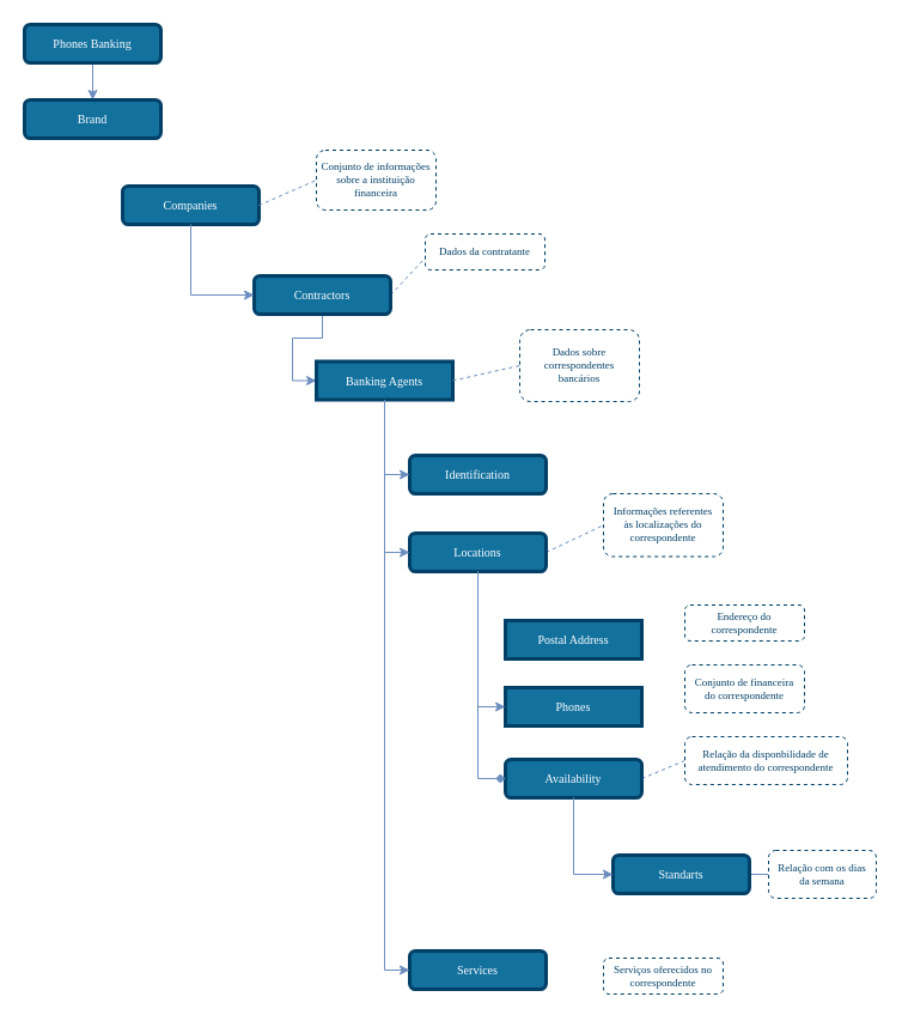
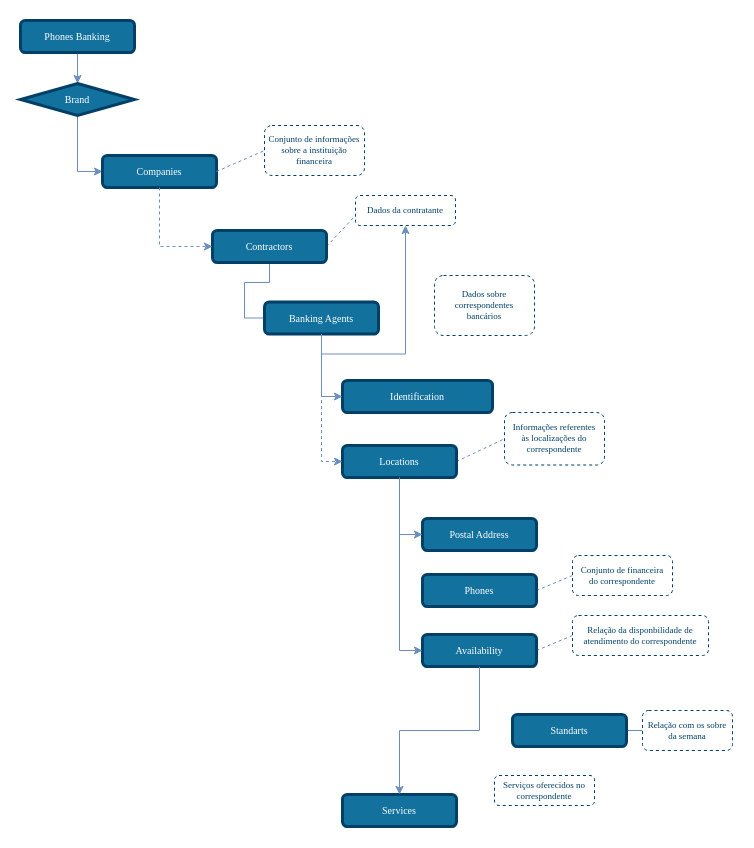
  <mxCell id="0" />
  <mxCell id="1" parent="0" />
  <mxCell id="2" style="edgeStyle=orthogonalEdgeStyle;rounded=0;orthogonalLoop=1;jettySize=auto;html=1;exitX=0.5;exitY=1;exitDx=0;exitDy=0;entryX=0.5;entryY=0;entryDx=0;entryDy=0;endSize=6;fillColor=#dae8fc;strokeColor=#6c8ebf;comic=0;shadow=0;backgroundOutline=0;snapToPoint=0;fixDash=0;endArrow=classic;endFill=1;" parent="1" source="3" target="16" edge="1"><mxGeometry relative="1" as="geometry" /></mxCell>
  <mxCell id="3" value="Phones Banking" style="rounded=1;whiteSpace=wrap;html=1;comic=0;shadow=0;backgroundOutline=0;snapToPoint=0;fixDash=0;strokeWidth=3;fontFamily=Verdana;fontStyle=0;labelBackgroundColor=none;labelBorderColor=none;fontSize=10;fillColor=#13719E;strokeColor=#003F66;fontColor=#ffffff;" parent="1" vertex="1"><mxGeometry x="20" y="20" width="114" height="32" as="geometry" /></mxCell>
- <mxCell id="4" style="edgeStyle=orthogonalEdgeStyle;rounded=0;orthogonalLoop=1;jettySize=auto;html=1;exitX=0.5;exitY=1;exitDx=0;exitDy=0;entryX=0;entryY=0.5;entryDx=0;entryDy=0;strokeColor=#6C8EBF;endArrow=classic;endFill=1;" parent="1" source="6" target="10" edge="1"><mxGeometry relative="1" as="geometry" /></mxCell>
+ <mxCell id="4" style="edgeStyle=orthogonalEdgeStyle;rounded=0;orthogonalLoop=1;jettySize=auto;html=1;exitX=0.5;exitY=1;exitDx=0;exitDy=0;entryX=0;entryY=0.5;entryDx=0;entryDy=0;strokeColor=#6C8EBF;endArrow=none;endFill=1;" parent="1" source="6" target="10" edge="1"><mxGeometry relative="1" as="geometry" /></mxCell>
  <mxCell id="5" style="edgeStyle=none;rounded=1;orthogonalLoop=1;jettySize=auto;html=1;exitX=1;exitY=0.5;exitDx=0;exitDy=0;dashed=1;endArrow=none;endFill=0;endSize=6;strokeColor=#6C8EBF;" parent="1" source="6" edge="1"><mxGeometry relative="1" as="geometry"><mxPoint x="355" y="215" as="targetPoint" /></mxGeometry></mxCell>
  <mxCell id="6" value="Contractors" style="rounded=1;whiteSpace=wrap;html=1;comic=0;shadow=0;backgroundOutline=0;snapToPoint=0;fixDash=0;strokeWidth=3;fontFamily=Verdana;fontStyle=0;labelBackgroundColor=none;labelBorderColor=none;fontSize=10;fillColor=#13719E;strokeColor=#003F66;fontColor=#ffffff;" parent="1" vertex="1"><mxGeometry x="212" y="230" width="114" height="32" as="geometry" /></mxCell>
  <mxCell id="7" style="edgeStyle=none;rounded=1;orthogonalLoop=1;jettySize=auto;html=1;exitX=1;exitY=0.5;exitDx=0;exitDy=0;entryX=0;entryY=0.5;entryDx=0;entryDy=0;dashed=1;endArrow=none;endFill=0;endSize=6;strokeColor=#6C8EBF;" parent="1" source="8" target="12" edge="1"><mxGeometry relative="1" as="geometry" /></mxCell>
  <mxCell id="8" value="Locations" style="rounded=1;whiteSpace=wrap;html=1;comic=0;shadow=0;backgroundOutline=0;snapToPoint=0;fixDash=0;strokeWidth=3;fontFamily=Verdana;fontStyle=0;labelBackgroundColor=none;labelBorderColor=none;fontSize=10;fillColor=#13719E;strokeColor=#003F66;fontColor=#ffffff;" parent="1" vertex="1"><mxGeometry x="342" y="445" width="114" height="32" as="geometry" /></mxCell>
  <mxCell id="9" value="&lt;font style=&quot;font-size: 9px&quot;&gt;Dados da contratante&lt;/font&gt;" style="rounded=1;whiteSpace=wrap;html=1;shadow=0;comic=0;strokeColor=#003F66;strokeWidth=1;fillColor=#ffffff;gradientColor=#ffffff;fontFamily=Verdana;fontSize=9;fontColor=#003F66;dashed=1;spacingLeft=5;spacing=0;spacingRight=5;spacingBottom=5;spacingTop=5;align=center;verticalAlign=middle;" parent="1" vertex="1"><mxGeometry x="355" y="195" width="100" height="30" as="geometry" /></mxCell>
- <mxCell id="10" value="Banking Agents" style="whiteSpace=wrap;html=1;comic=0;shadow=0;backgroundOutline=0;snapToPoint=0;fixDash=0;strokeWidth=3;fontFamily=Verdana;fontStyle=0;labelBackgroundColor=none;labelBorderColor=none;fontSize=10;fillColor=#13719E;strokeColor=#003F66;fontColor=#ffffff;rounded=0;" parent="1" vertex="1"><mxGeometry x="264" y="301.5" width="114" height="32" as="geometry" /></mxCell>
- <mxCell id="11" value="Identification" style="rounded=1;comic=0;shadow=0;backgroundOutline=0;snapToPoint=0;fixDash=0;strokeWidth=3;fontFamily=Verdana;fontStyle=0;labelBorderColor=none;labelBackgroundColor=none;whiteSpace=wrap;html=1;fontSize=10;fillColor=#13719E;strokeColor=#003F66;fontColor=#ffffff;" parent="1" vertex="1"><mxGeometry x="342" y="380" width="114" height="32" as="geometry" /></mxCell>
+ <mxCell id="10" value="Banking Agents" style="rounded=1;whiteSpace=wrap;html=1;comic=0;shadow=0;backgroundOutline=0;snapToPoint=0;fixDash=0;strokeWidth=3;fontFamily=Verdana;fontStyle=0;labelBackgroundColor=none;labelBorderColor=none;fontSize=10;fillColor=#13719E;strokeColor=#003F66;fontColor=#ffffff;" parent="1" vertex="1"><mxGeometry x="264" y="301.5" width="114" height="32" as="geometry" /></mxCell>
+ <mxCell id="11" value="Identification" style="rounded=1;comic=0;shadow=0;backgroundOutline=0;snapToPoint=0;fixDash=0;strokeWidth=3;fontFamily=Verdana;fontStyle=0;labelBorderColor=none;labelBackgroundColor=none;whiteSpace=wrap;html=1;fontSize=10;fillColor=#13719E;strokeColor=#003F66;fontColor=#ffffff;" parent="1" vertex="1"><mxGeometry x="342" y="380" width="150" height="32" as="geometry" /></mxCell>
  <mxCell id="12" value="&lt;font style=&quot;font-size: 9px&quot;&gt;Informações referentes às localizações do correspondente&lt;br&gt;&lt;/font&gt;" style="rounded=1;whiteSpace=wrap;html=1;shadow=0;comic=0;strokeColor=#003F66;strokeWidth=1;fillColor=#ffffff;gradientColor=#ffffff;fontFamily=Verdana;fontSize=9;fontColor=#003F66;dashed=1;spacingLeft=5;spacing=0;spacingRight=5;spacingBottom=5;spacingTop=5;align=center;verticalAlign=middle;" parent="1" vertex="1"><mxGeometry x="504" y="412" width="100" height="52.5" as="geometry" /></mxCell>
  <mxCell id="13" value="&lt;font style=&quot;font-size: 9px&quot;&gt;Dados sobre correspondentes bancários&lt;/font&gt;" style="rounded=1;whiteSpace=wrap;html=1;shadow=0;comic=0;strokeColor=#003F66;strokeWidth=1;fillColor=#ffffff;gradientColor=#ffffff;fontFamily=Verdana;fontSize=9;fontColor=#003F66;dashed=1;spacingLeft=5;spacing=0;spacingRight=5;spacingBottom=5;spacingTop=5;align=center;verticalAlign=middle;" parent="1" vertex="1"><mxGeometry x="434" y="275" width="100" height="60" as="geometry" /></mxCell>
- <mxCell id="14" style="edgeStyle=none;rounded=1;orthogonalLoop=1;jettySize=auto;html=1;exitX=1;exitY=0.5;exitDx=0;exitDy=0;entryX=0;entryY=0.5;entryDx=0;entryDy=0;dashed=1;endArrow=none;endFill=0;endSize=6;strokeColor=#6C8EBF;" parent="1" source="10" target="13" edge="1"><mxGeometry relative="1" as="geometry"><mxPoint x="398" y="256" as="sourcePoint" /><mxPoint x="524" y="225" as="targetPoint" /></mxGeometry></mxCell>
- <mxCell id="16" value="Brand" style="rounded=1;whiteSpace=wrap;html=1;comic=0;shadow=0;backgroundOutline=0;snapToPoint=0;fixDash=0;strokeWidth=3;fontFamily=Verdana;fontStyle=0;labelBackgroundColor=none;labelBorderColor=none;fontSize=10;fillColor=#13719E;strokeColor=#003F66;fontColor=#ffffff;" parent="1" vertex="1"><mxGeometry x="20" y="83" width="114" height="32" as="geometry" /></mxCell>
+ <mxCell id="15" style="edgeStyle=orthogonalEdgeStyle;rounded=0;orthogonalLoop=1;jettySize=auto;html=1;entryX=0;entryY=0.5;entryDx=0;entryDy=0;shadow=0;strokeColor=#6c8ebf;fillColor=#dae8fc;endFill=1;endSize=6;comic=0;" parent="1" source="16" target="19" edge="1"><mxGeometry relative="1" as="geometry" /></mxCell>
+ <mxCell id="16" value="Brand" style="rhombus;whiteSpace=wrap;html=1;comic=0;shadow=0;backgroundOutline=0;snapToPoint=0;fixDash=0;strokeWidth=3;fontFamily=Verdana;fontStyle=0;labelBackgroundColor=none;labelBorderColor=none;fontSize=10;fillColor=#13719E;strokeColor=#003F66;fontColor=#ffffff;" parent="1" vertex="1"><mxGeometry x="20" y="83" width="114" height="32" as="geometry" /></mxCell>
  <mxCell id="17" style="edgeStyle=orthogonalEdgeStyle;rounded=0;orthogonalLoop=1;jettySize=auto;html=1;exitX=0.5;exitY=1;exitDx=0;exitDy=0;entryX=0;entryY=0.5;entryDx=0;entryDy=0;strokeColor=#6C8EBF;endArrow=classic;endFill=1;" parent="1" source="10" target="11" edge="1"><mxGeometry relative="1" as="geometry"><mxPoint x="341" y="343.5" as="sourcePoint" /><mxPoint x="421" y="396.25" as="targetPoint" /></mxGeometry></mxCell>
- <mxCell id="18" style="edgeStyle=orthogonalEdgeStyle;rounded=0;orthogonalLoop=1;jettySize=auto;html=1;exitX=0.5;exitY=1;exitDx=0;exitDy=0;entryX=0;entryY=0.5;entryDx=0;entryDy=0;strokeColor=#6C8EBF;endArrow=classic;endFill=1;" parent="1" source="10" target="8" edge="1"><mxGeometry relative="1" as="geometry"><mxPoint x="351" y="353.5" as="sourcePoint" /><mxPoint x="431" y="406.25" as="targetPoint" /></mxGeometry></mxCell>
+ <mxCell id="18" style="edgeStyle=orthogonalEdgeStyle;rounded=0;orthogonalLoop=1;jettySize=auto;html=1;exitX=0.5;exitY=1;exitDx=0;exitDy=0;entryX=0;entryY=0.5;entryDx=0;entryDy=0;strokeColor=#6C8EBF;endArrow=classic;endFill=1;dashed=1;" parent="1" source="10" target="8" edge="1"><mxGeometry relative="1" as="geometry"><mxPoint x="351" y="353.5" as="sourcePoint" /><mxPoint x="431" y="406.25" as="targetPoint" /></mxGeometry></mxCell>
  <mxCell id="19" value="Companies" style="rounded=1;whiteSpace=wrap;html=1;comic=0;shadow=0;backgroundOutline=0;snapToPoint=0;fixDash=0;strokeWidth=3;fontFamily=Verdana;fontStyle=0;labelBackgroundColor=none;labelBorderColor=none;fontSize=10;fillColor=#13719E;strokeColor=#003F66;fontColor=#ffffff;" parent="1" vertex="1"><mxGeometry x="102" y="155" width="114" height="32" as="geometry" /></mxCell>
- <mxCell id="20" style="edgeStyle=orthogonalEdgeStyle;rounded=0;orthogonalLoop=1;jettySize=auto;html=1;entryX=0;entryY=0.5;entryDx=0;entryDy=0;shadow=0;strokeColor=#6c8ebf;fillColor=#dae8fc;endFill=1;endSize=6;comic=0;exitX=0.5;exitY=1;exitDx=0;exitDy=0;" parent="1" source="19" target="6" edge="1"><mxGeometry relative="1" as="geometry"><mxPoint x="102" y="304" as="sourcePoint" /><mxPoint x="137" y="360" as="targetPoint" /></mxGeometry></mxCell>
+ <mxCell id="20" style="edgeStyle=orthogonalEdgeStyle;rounded=0;orthogonalLoop=1;jettySize=auto;html=1;entryX=0;entryY=0.5;entryDx=0;entryDy=0;shadow=0;strokeColor=#6c8ebf;fillColor=#dae8fc;endFill=1;endSize=6;comic=0;exitX=0.5;exitY=1;exitDx=0;exitDy=0;dashed=1;" parent="1" source="19" target="6" edge="1"><mxGeometry relative="1" as="geometry"><mxPoint x="102" y="304" as="sourcePoint" /><mxPoint x="137" y="360" as="targetPoint" /></mxGeometry></mxCell>
  <mxCell id="21" style="edgeStyle=none;rounded=1;orthogonalLoop=1;jettySize=auto;html=1;entryX=0;entryY=0.5;entryDx=0;entryDy=0;dashed=1;endArrow=none;endFill=0;endSize=6;strokeColor=#6C8EBF;exitX=1;exitY=0.5;exitDx=0;exitDy=0;" parent="1" source="19" target="22" edge="1"><mxGeometry relative="1" as="geometry"><mxPoint x="216" y="167" as="sourcePoint" /></mxGeometry></mxCell>
  <mxCell id="22" value="&lt;font style=&quot;font-size: 9px&quot;&gt;Conjunto de informações sobre a instituição financeira&lt;/font&gt;" style="rounded=1;whiteSpace=wrap;html=1;shadow=0;comic=0;strokeColor=#003F66;strokeWidth=1;fillColor=#ffffff;gradientColor=#ffffff;fontFamily=Verdana;fontSize=9;fontColor=#003F66;dashed=1;spacingLeft=5;spacing=0;spacingRight=5;spacingBottom=5;spacingTop=5;align=center;verticalAlign=middle;" parent="1" vertex="1"><mxGeometry x="264" y="125" width="100" height="50" as="geometry" /></mxCell>
  <mxCell id="23" value="Services" style="rounded=1;comic=0;shadow=0;backgroundOutline=0;snapToPoint=0;fixDash=0;strokeWidth=3;fontFamily=Verdana;fontStyle=0;labelBorderColor=none;labelBackgroundColor=none;whiteSpace=wrap;html=1;fontSize=10;fillColor=#13719E;strokeColor=#003F66;fontColor=#ffffff;" vertex="1" parent="1"><mxGeometry x="342" y="794" width="114" height="32" as="geometry" /></mxCell>
- <mxCell id="24" value="Serviços oferecidos no correspondente" style="rounded=1;whiteSpace=wrap;html=1;shadow=0;comic=0;strokeColor=#003F66;strokeWidth=1;fillColor=#ffffff;gradientColor=#ffffff;fontFamily=Verdana;fontSize=9;fontColor=#003F66;dashed=1;spacingLeft=5;spacing=0;spacingRight=5;spacingBottom=5;spacingTop=5;align=center;verticalAlign=middle;" vertex="1" parent="1"><mxGeometry x="504" y="800" width="100" height="30" as="geometry" /></mxCell>
- <mxCell id="25" style="edgeStyle=orthogonalEdgeStyle;rounded=0;orthogonalLoop=1;jettySize=auto;html=1;entryX=0;entryY=0.5;entryDx=0;entryDy=0;strokeColor=#6C8EBF;endArrow=classic;endFill=1;exitX=0.5;exitY=1;exitDx=0;exitDy=0;" edge="1" parent="1" target="23" source="10"><mxGeometry relative="1" as="geometry"><mxPoint x="204" y="415" as="sourcePoint" /><mxPoint x="414" y="547.75" as="targetPoint" /></mxGeometry></mxCell>
- <mxCell id="26" value="Postal Address" style="comic=0;shadow=0;backgroundOutline=0;snapToPoint=0;fixDash=0;strokeWidth=3;fontFamily=Verdana;fontStyle=0;labelBorderColor=none;labelBackgroundColor=none;whiteSpace=wrap;html=1;fontSize=10;fillColor=#13719E;strokeColor=#003F66;fontColor=#ffffff;rounded=0;" vertex="1" parent="1"><mxGeometry x="422" y="518" width="114" height="32" as="geometry" /></mxCell>
- <mxCell id="27" value="&lt;span&gt;Endereço do correspondente&lt;/span&gt;" style="rounded=1;whiteSpace=wrap;html=1;shadow=0;comic=0;strokeColor=#003F66;strokeWidth=1;fillColor=#ffffff;gradientColor=#ffffff;fontFamily=Verdana;fontSize=9;fontColor=#003F66;dashed=1;spacingLeft=5;spacing=0;spacingRight=5;spacingBottom=5;spacingTop=5;align=center;verticalAlign=middle;" vertex="1" parent="1"><mxGeometry x="572" y="505" width="100" height="30" as="geometry" /></mxCell>
- <mxCell id="30" value="Phones" style="comic=0;shadow=0;backgroundOutline=0;snapToPoint=0;fixDash=0;strokeWidth=3;fontFamily=Verdana;fontStyle=0;labelBorderColor=none;labelBackgroundColor=none;whiteSpace=wrap;html=1;fontSize=10;fillColor=#13719E;strokeColor=#003F66;fontColor=#ffffff;rounded=0;" vertex="1" parent="1"><mxGeometry x="422" y="574" width="114" height="32" as="geometry" /></mxCell>
+ <mxCell id="24" value="Serviços oferecidos no correspondente" style="rounded=1;whiteSpace=wrap;html=1;shadow=0;comic=0;strokeColor=#003F66;strokeWidth=1;fillColor=#ffffff;gradientColor=#ffffff;fontFamily=Verdana;fontSize=9;fontColor=#003F66;dashed=1;spacingLeft=5;spacing=0;spacingRight=5;spacingBottom=5;spacingTop=5;align=center;verticalAlign=middle;" vertex="1" parent="1"><mxGeometry x="494" y="775" width="100" height="30" as="geometry" /></mxCell>
+ <mxCell id="25" style="edgeStyle=orthogonalEdgeStyle;rounded=0;orthogonalLoop=1;jettySize=auto;html=1;strokeColor=#6C8EBF;endArrow=classic;endFill=1;exitX=0.5;exitY=1;exitDx=0;exitDy=0;" edge="1" parent="1" target="9" source="10"><mxGeometry relative="1" as="geometry"><mxPoint x="204" y="415" as="sourcePoint" /><mxPoint x="414" y="547.75" as="targetPoint" /></mxGeometry></mxCell>
+ <mxCell id="26" value="Postal Address" style="rounded=1;comic=0;shadow=0;backgroundOutline=0;snapToPoint=0;fixDash=0;strokeWidth=3;fontFamily=Verdana;fontStyle=0;labelBorderColor=none;labelBackgroundColor=none;whiteSpace=wrap;html=1;fontSize=10;fillColor=#13719E;strokeColor=#003F66;fontColor=#ffffff;" vertex="1" parent="1"><mxGeometry x="422" y="518" width="114" height="32" as="geometry" /></mxCell>
+ <mxCell id="28" style="edgeStyle=orthogonalEdgeStyle;rounded=0;orthogonalLoop=1;jettySize=auto;html=1;entryX=0;entryY=0.5;entryDx=0;entryDy=0;strokeColor=#6C8EBF;endArrow=classic;endFill=1;exitX=0.5;exitY=1;exitDx=0;exitDy=0;" edge="1" parent="1" source="8" target="26"><mxGeometry relative="1" as="geometry"><mxPoint x="404" y="485" as="sourcePoint" /><mxPoint x="352" y="406" as="targetPoint" /></mxGeometry></mxCell>
+ <mxCell id="29" style="rounded=1;orthogonalLoop=1;jettySize=auto;html=1;exitX=1;exitY=0.5;exitDx=0;exitDy=0;entryX=0;entryY=0.5;entryDx=0;entryDy=0;endArrow=none;endFill=0;endSize=6;strokeColor=#6C8EBF;dashed=1;" edge="1" parent="1" source="30" target="31"><mxGeometry relative="1" as="geometry" /></mxCell>
+ <mxCell id="30" value="Phones" style="rounded=1;comic=0;shadow=0;backgroundOutline=0;snapToPoint=0;fixDash=0;strokeWidth=3;fontFamily=Verdana;fontStyle=0;labelBorderColor=none;labelBackgroundColor=none;whiteSpace=wrap;html=1;fontSize=10;fillColor=#13719E;strokeColor=#003F66;fontColor=#ffffff;" vertex="1" parent="1"><mxGeometry x="422" y="574" width="114" height="32" as="geometry" /></mxCell>
  <mxCell id="31" value="&lt;span&gt;Conjunto de financeira do correspondente&lt;/span&gt;" style="rounded=1;whiteSpace=wrap;html=1;shadow=0;comic=0;strokeColor=#003F66;strokeWidth=1;fillColor=#ffffff;gradientColor=#ffffff;fontFamily=Verdana;fontSize=9;fontColor=#003F66;dashed=1;spacingLeft=5;spacing=0;spacingRight=5;spacingBottom=5;spacingTop=5;align=center;verticalAlign=middle;" vertex="1" parent="1"><mxGeometry x="572" y="555" width="100" height="40" as="geometry" /></mxCell>
- <mxCell id="32" style="edgeStyle=orthogonalEdgeStyle;rounded=0;orthogonalLoop=1;jettySize=auto;html=1;entryX=0;entryY=0.5;entryDx=0;entryDy=0;strokeColor=#6C8EBF;endArrow=classic;endFill=1;exitX=0.5;exitY=1;exitDx=0;exitDy=0;" edge="1" parent="1" source="8" target="30"><mxGeometry relative="1" as="geometry"><mxPoint x="364" y="525" as="sourcePoint" /><mxPoint x="444" y="554" as="targetPoint" /></mxGeometry></mxCell>
  <mxCell id="33" style="rounded=1;orthogonalLoop=1;jettySize=auto;html=1;exitX=1;exitY=0.5;exitDx=0;exitDy=0;entryX=0;entryY=0.5;entryDx=0;entryDy=0;endArrow=none;endFill=0;endSize=6;strokeColor=#6C8EBF;dashed=1;" edge="1" parent="1" source="34" target="35"><mxGeometry relative="1" as="geometry" /></mxCell>
  <mxCell id="34" value="Availability" style="rounded=1;comic=0;shadow=0;backgroundOutline=0;snapToPoint=0;fixDash=0;strokeWidth=3;fontFamily=Verdana;fontStyle=0;labelBorderColor=none;labelBackgroundColor=none;whiteSpace=wrap;html=1;fontSize=10;fillColor=#13719E;strokeColor=#003F66;fontColor=#ffffff;" vertex="1" parent="1"><mxGeometry x="422" y="634" width="114" height="32" as="geometry" /></mxCell>
  <mxCell id="35" value="Relação da disponbilidade de atendimento do correspondente" style="rounded=1;whiteSpace=wrap;html=1;shadow=0;comic=0;strokeColor=#003F66;strokeWidth=1;fillColor=#ffffff;gradientColor=#ffffff;fontFamily=Verdana;fontSize=9;fontColor=#003F66;dashed=1;spacingLeft=5;spacing=0;spacingRight=5;spacingBottom=5;spacingTop=5;align=center;verticalAlign=middle;" vertex="1" parent="1"><mxGeometry x="572" y="615" width="136" height="40" as="geometry" /></mxCell>
- <mxCell id="36" style="edgeStyle=orthogonalEdgeStyle;rounded=0;orthogonalLoop=1;jettySize=auto;html=1;entryX=0;entryY=0.5;entryDx=0;entryDy=0;strokeColor=#6C8EBF;endArrow=diamond;endFill=1;" edge="1" parent="1" source="8" target="34"><mxGeometry relative="1" as="geometry"><mxPoint x="409" y="479" as="sourcePoint" /><mxPoint x="444" y="610" as="targetPoint" /></mxGeometry></mxCell>
+ <mxCell id="36" style="edgeStyle=orthogonalEdgeStyle;rounded=0;orthogonalLoop=1;jettySize=auto;html=1;entryX=0;entryY=0.5;entryDx=0;entryDy=0;strokeColor=#6C8EBF;endArrow=classic;endFill=1;" edge="1" parent="1" source="8" target="34"><mxGeometry relative="1" as="geometry"><mxPoint x="409" y="479" as="sourcePoint" /><mxPoint x="444" y="610" as="targetPoint" /></mxGeometry></mxCell>
  <mxCell id="37" style="rounded=1;orthogonalLoop=1;jettySize=auto;html=1;exitX=1;exitY=0.5;exitDx=0;exitDy=0;entryX=0;entryY=0.5;entryDx=0;entryDy=0;endArrow=none;endFill=0;endSize=6;strokeColor=#6C8EBF;dashed=0;" edge="1" parent="1" source="38" target="39"><mxGeometry relative="1" as="geometry" /></mxCell>
  <mxCell id="38" value="Standarts" style="rounded=1;comic=0;shadow=0;backgroundOutline=0;snapToPoint=0;fixDash=0;strokeWidth=3;fontFamily=Verdana;fontStyle=0;labelBorderColor=none;labelBackgroundColor=none;whiteSpace=wrap;html=1;fontSize=10;fillColor=#13719E;strokeColor=#003F66;fontColor=#ffffff;" vertex="1" parent="1"><mxGeometry x="512" y="714" width="114" height="32" as="geometry" /></mxCell>
- <mxCell id="39" value="Relação com os dias da semana" style="rounded=1;whiteSpace=wrap;html=1;shadow=0;comic=0;strokeColor=#003F66;strokeWidth=1;fillColor=#ffffff;gradientColor=#ffffff;fontFamily=Verdana;fontSize=9;fontColor=#003F66;dashed=1;spacingLeft=5;spacing=0;spacingRight=5;spacingBottom=5;spacingTop=5;align=center;verticalAlign=middle;" vertex="1" parent="1"><mxGeometry x="642" y="710" width="90" height="40" as="geometry" /></mxCell>
- <mxCell id="40" style="edgeStyle=orthogonalEdgeStyle;rounded=0;orthogonalLoop=1;jettySize=auto;html=1;entryX=0;entryY=0.5;entryDx=0;entryDy=0;strokeColor=#6C8EBF;endArrow=classic;endFill=1;exitX=0.5;exitY=1;exitDx=0;exitDy=0;" edge="1" parent="1" target="38" source="34"><mxGeometry relative="1" as="geometry"><mxPoint x="472" y="685" as="sourcePoint" /><mxPoint x="425" y="622" as="targetPoint" /></mxGeometry></mxCell>
+ <mxCell id="39" value="Relação com os sobre da semana" style="rounded=1;whiteSpace=wrap;html=1;shadow=0;comic=0;strokeColor=#003F66;strokeWidth=1;fillColor=#ffffff;gradientColor=#ffffff;fontFamily=Verdana;fontSize=9;fontColor=#003F66;dashed=1;spacingLeft=5;spacing=0;spacingRight=5;spacingBottom=5;spacingTop=5;align=center;verticalAlign=middle;" vertex="1" parent="1"><mxGeometry x="642" y="710" width="90" height="40" as="geometry" /></mxCell>
+ <mxCell id="40" style="edgeStyle=orthogonalEdgeStyle;rounded=0;orthogonalLoop=1;jettySize=auto;html=1;strokeColor=#6C8EBF;endArrow=classic;endFill=1;exitX=0.5;exitY=1;exitDx=0;exitDy=0;" edge="1" parent="1" target="23" source="34"><mxGeometry relative="1" as="geometry"><mxPoint x="472" y="685" as="sourcePoint" /><mxPoint x="425" y="622" as="targetPoint" /></mxGeometry></mxCell>
